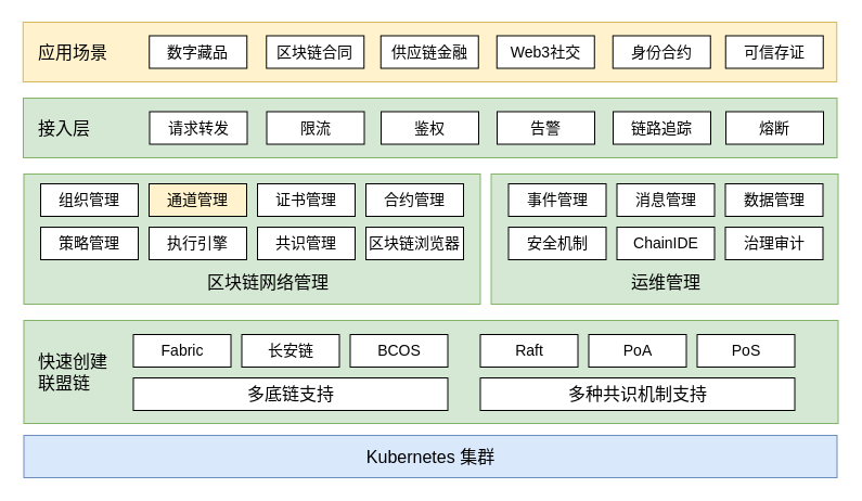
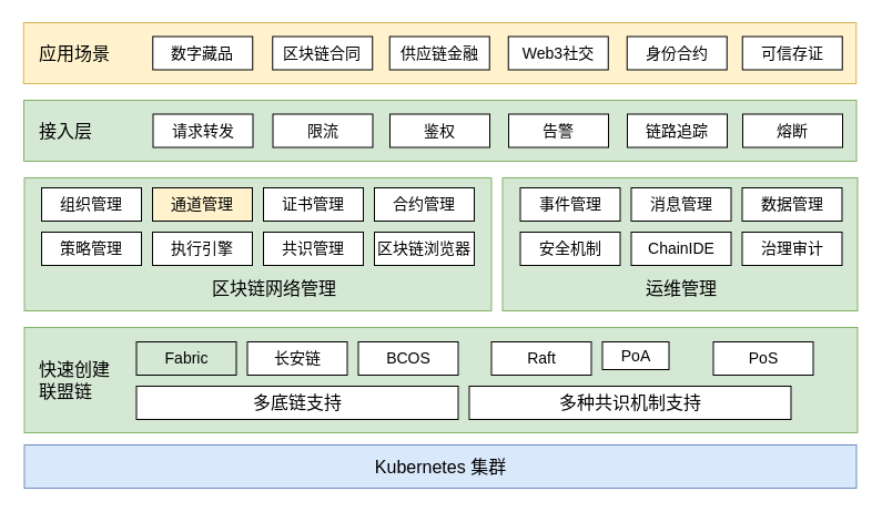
  <mxCell id="0" />
  <mxCell id="1" parent="0" />
  <mxCell id="2" value="&lt;font style=&quot;font-size: 16px&quot;&gt;Kubernetes 集群&lt;/font&gt;" style="rounded=0;whiteSpace=wrap;html=1;fillColor=#dae8fc;strokeColor=#6c8ebf;" parent="1" vertex="1"><mxGeometry x="21.5" y="401" width="750" height="39" as="geometry" /></mxCell>
  <mxCell id="3" value="" style="rounded=0;whiteSpace=wrap;html=1;fontSize=18;fillColor=#d5e8d4;strokeColor=#82b366;" parent="1" vertex="1"><mxGeometry x="21.5" y="295" width="751" height="95" as="geometry" /></mxCell>
  <mxCell id="4" value="快速创建联盟链" style="text;html=1;strokeColor=none;fillColor=none;align=left;verticalAlign=middle;whiteSpace=wrap;rounded=0;fontSize=16;" parent="1" vertex="1"><mxGeometry x="32.5" y="328" width="70" height="30" as="geometry" /></mxCell>
- <mxCell id="5" value="Fabric" style="rounded=0;whiteSpace=wrap;html=1;fontSize=14;" parent="1" vertex="1"><mxGeometry x="122.5" y="308" width="90" height="30" as="geometry" /></mxCell>
+ <mxCell id="5" value="Fabric" style="rounded=0;whiteSpace=wrap;html=1;fontSize=14;fillColor=#d5e8d4;" parent="1" vertex="1"><mxGeometry x="122.5" y="308" width="90" height="30" as="geometry" /></mxCell>
  <mxCell id="6" value="多底链支持" style="rounded=0;whiteSpace=wrap;html=1;fontSize=16;" parent="1" vertex="1"><mxGeometry x="122.5" y="348" width="290" height="30" as="geometry" /></mxCell>
- <mxCell id="7" value="多种共识机制支持" style="rounded=0;whiteSpace=wrap;html=1;fontSize=16;" parent="1" vertex="1"><mxGeometry x="442.5" y="348" width="290" height="30" as="geometry" /></mxCell>
+ <mxCell id="7" value="多种共识机制支持" style="rounded=0;whiteSpace=wrap;html=1;fontSize=16;" parent="1" vertex="1"><mxGeometry x="422.5" y="348" width="290" height="30" as="geometry" /></mxCell>
  <mxCell id="8" value="BCOS" style="rounded=0;whiteSpace=wrap;html=1;fontSize=14;" vertex="1" parent="1"><mxGeometry x="322.5" y="308" width="90" height="30" as="geometry" /></mxCell>
  <mxCell id="9" value="长安链" style="rounded=0;whiteSpace=wrap;html=1;fontSize=14;" vertex="1" parent="1"><mxGeometry x="222.5" y="308" width="90" height="30" as="geometry" /></mxCell>
  <mxCell id="10" value="Raft" style="rounded=0;whiteSpace=wrap;html=1;fontSize=14;" vertex="1" parent="1"><mxGeometry x="442.5" y="308" width="90" height="30" as="geometry" /></mxCell>
  <mxCell id="11" value="PoS" style="rounded=0;whiteSpace=wrap;html=1;fontSize=14;" vertex="1" parent="1"><mxGeometry x="642.5" y="308" width="90" height="30" as="geometry" /></mxCell>
- <mxCell id="12" value="PoA" style="rounded=0;whiteSpace=wrap;html=1;fontSize=14;" vertex="1" parent="1"><mxGeometry x="542.5" y="308" width="90" height="30" as="geometry" /></mxCell>
+ <mxCell id="12" value="PoA" style="rounded=0;whiteSpace=wrap;html=1;fontSize=14;" vertex="1" parent="1"><mxGeometry x="542.5" y="308" width="60" height="25" as="geometry" /></mxCell>
  <mxCell id="13" value="" style="rounded=0;whiteSpace=wrap;html=1;fontSize=14;fillColor=#d5e8d4;strokeColor=#82b366;" vertex="1" parent="1"><mxGeometry x="21.5" y="160" width="421" height="120" as="geometry" /></mxCell>
  <mxCell id="14" value="" style="rounded=0;whiteSpace=wrap;html=1;fontSize=14;fillColor=#d5e8d4;strokeColor=#82b366;" vertex="1" parent="1"><mxGeometry x="452.5" y="160" width="320" height="120" as="geometry" /></mxCell>
  <mxCell id="15" value="区块链网络管理" style="text;html=1;strokeColor=none;fillColor=none;align=center;verticalAlign=middle;whiteSpace=wrap;rounded=0;fontSize=16;" vertex="1" parent="1"><mxGeometry x="167" y="245" width="160" height="30" as="geometry" /></mxCell>
  <mxCell id="16" value="组织管理" style="rounded=0;whiteSpace=wrap;html=1;fontSize=14;" vertex="1" parent="1"><mxGeometry x="37" y="169" width="90" height="30" as="geometry" /></mxCell>
  <mxCell id="17" value="证书管理" style="rounded=0;whiteSpace=wrap;html=1;fontSize=14;" vertex="1" parent="1"><mxGeometry x="237" y="169" width="90" height="30" as="geometry" /></mxCell>
  <mxCell id="18" value="通道管理" style="rounded=0;whiteSpace=wrap;html=1;fontSize=14;fillColor=#fff2cc;" vertex="1" parent="1"><mxGeometry x="137" y="169" width="90" height="30" as="geometry" /></mxCell>
  <mxCell id="19" value="合约管理" style="rounded=0;whiteSpace=wrap;html=1;fontSize=14;" vertex="1" parent="1"><mxGeometry x="337" y="169" width="90" height="30" as="geometry" /></mxCell>
  <mxCell id="20" value="策略管理" style="rounded=0;whiteSpace=wrap;html=1;fontSize=14;" vertex="1" parent="1"><mxGeometry x="37" y="209" width="90" height="30" as="geometry" /></mxCell>
  <mxCell id="21" value="共识管理" style="rounded=0;whiteSpace=wrap;html=1;fontSize=14;" vertex="1" parent="1"><mxGeometry x="237" y="209" width="90" height="30" as="geometry" /></mxCell>
  <mxCell id="22" value="执行引擎" style="rounded=0;whiteSpace=wrap;html=1;fontSize=14;" vertex="1" parent="1"><mxGeometry x="137" y="209" width="90" height="30" as="geometry" /></mxCell>
  <mxCell id="23" value="区块链浏览器" style="rounded=0;whiteSpace=wrap;html=1;fontSize=14;" vertex="1" parent="1"><mxGeometry x="337" y="209" width="90" height="30" as="geometry" /></mxCell>
  <mxCell id="24" value="事件管理" style="rounded=0;whiteSpace=wrap;html=1;fontSize=14;" vertex="1" parent="1"><mxGeometry x="468.5" y="169" width="90" height="30" as="geometry" /></mxCell>
  <mxCell id="25" value="消息管理" style="rounded=0;whiteSpace=wrap;html=1;fontSize=14;" vertex="1" parent="1"><mxGeometry x="568.5" y="169" width="90" height="30" as="geometry" /></mxCell>
  <mxCell id="26" value="运维管理" style="text;html=1;strokeColor=none;fillColor=none;align=center;verticalAlign=middle;whiteSpace=wrap;rounded=0;fontSize=16;" vertex="1" parent="1"><mxGeometry x="563.5" y="245" width="100" height="30" as="geometry" /></mxCell>
  <mxCell id="27" value="数据管理" style="rounded=0;whiteSpace=wrap;html=1;fontSize=14;" vertex="1" parent="1"><mxGeometry x="668.5" y="169" width="90" height="30" as="geometry" /></mxCell>
  <mxCell id="28" value="安全机制" style="rounded=0;whiteSpace=wrap;html=1;fontSize=14;" vertex="1" parent="1"><mxGeometry x="468.5" y="209" width="90" height="30" as="geometry" /></mxCell>
  <mxCell id="29" value="ChainIDE" style="rounded=0;whiteSpace=wrap;html=1;fontSize=14;" vertex="1" parent="1"><mxGeometry x="568.5" y="209" width="90" height="30" as="geometry" /></mxCell>
  <mxCell id="30" value="治理审计" style="rounded=0;whiteSpace=wrap;html=1;fontSize=14;" vertex="1" parent="1"><mxGeometry x="668.5" y="209" width="90" height="30" as="geometry" /></mxCell>
  <mxCell id="31" value="" style="rounded=0;whiteSpace=wrap;html=1;fontSize=14;fillColor=#d5e8d4;strokeColor=#82b366;" vertex="1" parent="1"><mxGeometry x="21" y="90" width="750.5" height="55" as="geometry" /></mxCell>
  <mxCell id="32" value="接入层" style="text;html=1;strokeColor=none;fillColor=none;align=left;verticalAlign=middle;whiteSpace=wrap;rounded=0;fontSize=16;" vertex="1" parent="1"><mxGeometry x="33" y="102.5" width="90" height="30" as="geometry" /></mxCell>
  <mxCell id="33" value="请求转发" style="rounded=0;whiteSpace=wrap;html=1;fontSize=14;spacing=2;spacingLeft=0;" vertex="1" parent="1"><mxGeometry x="137.5" y="102.5" width="90" height="30" as="geometry" /></mxCell>
  <mxCell id="34" value="鉴权" style="rounded=0;whiteSpace=wrap;html=1;fontSize=14;spacing=2;spacingLeft=0;" vertex="1" parent="1"><mxGeometry x="351" y="102.5" width="90" height="30" as="geometry" /></mxCell>
  <mxCell id="35" value="限流" style="rounded=0;whiteSpace=wrap;html=1;fontSize=14;spacing=2;spacingLeft=0;" vertex="1" parent="1"><mxGeometry x="245.5" y="102.5" width="90" height="30" as="geometry" /></mxCell>
  <mxCell id="36" value="告警" style="rounded=0;whiteSpace=wrap;html=1;fontSize=14;spacing=2;spacingLeft=0;" vertex="1" parent="1"><mxGeometry x="458" y="102.5" width="90" height="30" as="geometry" /></mxCell>
  <mxCell id="37" value="链路追踪" style="rounded=0;whiteSpace=wrap;html=1;fontSize=14;spacing=2;spacingLeft=0;" vertex="1" parent="1"><mxGeometry x="565" y="102.5" width="90" height="30" as="geometry" /></mxCell>
  <mxCell id="38" value="熔断" style="rounded=0;whiteSpace=wrap;html=1;fontSize=14;spacing=2;spacingLeft=0;" vertex="1" parent="1"><mxGeometry x="669" y="102.5" width="90" height="30" as="geometry" /></mxCell>
  <mxCell id="39" value="" style="rounded=0;whiteSpace=wrap;html=1;fontSize=14;fillColor=#fff2cc;strokeColor=#d6b656;" vertex="1" parent="1"><mxGeometry x="20.75" y="20" width="750.5" height="55" as="geometry" /></mxCell>
  <mxCell id="40" value="应用场景" style="text;html=1;strokeColor=none;fillColor=none;align=left;verticalAlign=middle;whiteSpace=wrap;rounded=0;fontSize=16;" vertex="1" parent="1"><mxGeometry x="32.75" y="32.5" width="90" height="30" as="geometry" /></mxCell>
  <mxCell id="41" value="数字藏品" style="rounded=0;whiteSpace=wrap;html=1;fontSize=14;spacing=2;spacingLeft=0;" vertex="1" parent="1"><mxGeometry x="137.25" y="32.5" width="90" height="30" as="geometry" /></mxCell>
  <mxCell id="42" value="供应链金融" style="rounded=0;whiteSpace=wrap;html=1;fontSize=14;spacing=2;spacingLeft=0;" vertex="1" parent="1"><mxGeometry x="350.75" y="32.5" width="90" height="30" as="geometry" /></mxCell>
  <mxCell id="43" value="区块链合同" style="rounded=0;whiteSpace=wrap;html=1;fontSize=14;spacing=2;spacingLeft=0;" vertex="1" parent="1"><mxGeometry x="245.25" y="32.5" width="90" height="30" as="geometry" /></mxCell>
  <mxCell id="44" value="Web3社交" style="rounded=0;whiteSpace=wrap;html=1;fontSize=14;spacing=2;spacingLeft=0;" vertex="1" parent="1"><mxGeometry x="457.75" y="32.5" width="90" height="30" as="geometry" /></mxCell>
  <mxCell id="45" value="身份合约" style="rounded=0;whiteSpace=wrap;html=1;fontSize=14;spacing=2;spacingLeft=0;" vertex="1" parent="1"><mxGeometry x="564.75" y="32.5" width="90" height="30" as="geometry" /></mxCell>
  <mxCell id="46" value="可信存证" style="rounded=0;whiteSpace=wrap;html=1;fontSize=14;spacing=2;spacingLeft=0;" vertex="1" parent="1"><mxGeometry x="668.75" y="32.5" width="90" height="30" as="geometry" /></mxCell>
